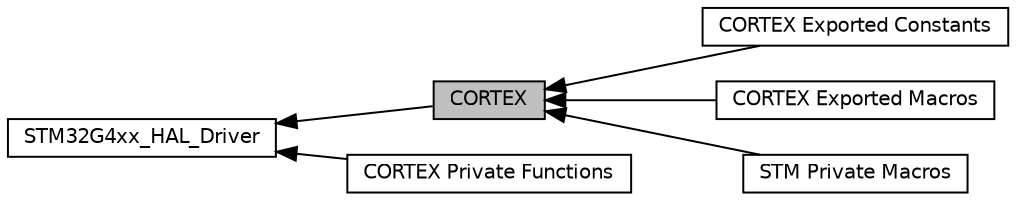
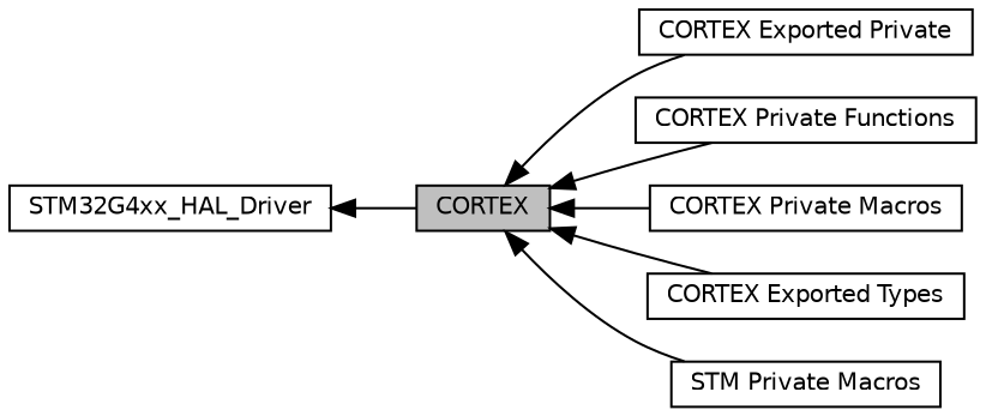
  digraph {
    rankdir=LR
    node [color=black fillcolor=white fontname=Helvetica fontsize=10 shape=box style=filled]
    edge [dir=back fontname=Helvetica fontsize=10 labelfontname=Helvetica labelfontsize=10 shape=plaintext style=solid]
    n1 [fillcolor=grey75 fontcolor=black height=0.2 label=CORTEX width=0.4]
-   n2 [height=0.2 label="CORTEX Exported Constants" width=0.4]
+   n2 [height=0.2 label="CORTEX Exported Private" width=0.4]
    n3 [height=0.2 label="CORTEX Private Functions" width=0.4]
-   n4 [height=0.2 label="CORTEX Exported Macros" width=0.4]
+   n4 [height=0.2 label="CORTEX Private Macros" width=0.4]
+   n5 [height=0.2 label="CORTEX Exported Types" width=0.4]
    n6 [height=0.2 label="STM Private Macros" width=0.4]
    n7 [height=0.2 label=STM32G4xx_HAL_Driver width=0.4]
    n1 -> n2
-   n7 -> n3
+   n1 -> n3
    n1 -> n4
+   n1 -> n5
    n1 -> n6
    n7 -> n1
  }
